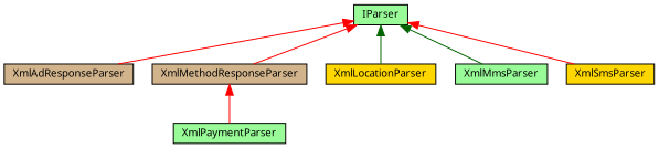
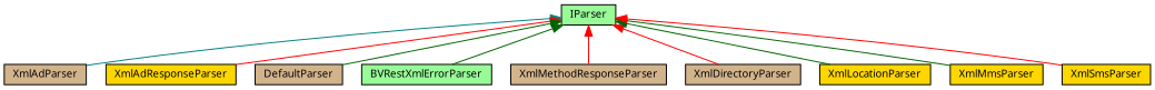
  digraph {
    rankdir=TB
    node [color=black fillcolor=tan fontname="FreeSans.ttf" fontsize=10 shape=record style=filled]
    edge [color=red dir=back fontname="FreeSans.ttf" fontsize=10 labelfontname="FreeSans.ttf" labelfontsize=10 style=solid]
    n1 [fillcolor=palegreen fontcolor=black height=0.2 label=IParser width=0.4]
-   n3 [height=0.2 label=XmlAdResponseParser width=0.4]
+   n2 [height=0.2 label=XmlAdParser width=0.4]
+   n3 [fillcolor=gold height=0.2 label=XmlAdResponseParser width=0.4]
+   n4 [height=0.2 label=DefaultParser width=0.4]
+   n5 [fillcolor=palegreen height=0.2 label=BVRestXmlErrorParser width=0.4]
    n6 [height=0.2 label=XmlMethodResponseParser width=0.4]
+   n7 [height=0.2 label=XmlDirectoryParser width=0.4]
    n8 [fillcolor=gold height=0.2 label=XmlLocationParser width=0.4]
-   n9 [fillcolor=palegreen height=0.2 label=XmlMmsParser width=0.4]
+   n9 [fillcolor=gold height=0.2 label=XmlMmsParser width=0.4]
    n10 [fillcolor=gold height=0.2 label=XmlSmsParser width=0.4]
-   n11 [fillcolor=palegreen height=0.2 label=XmlPaymentParser width=0.4]
+   n1 -> n2 [color=teal]
    n1 -> n3
+   n1 -> n4 [color=darkgreen]
+   n1 -> n5 [color=darkgreen]
    n1 -> n6
+   n1 -> n7
    n1 -> n8 [color=darkgreen]
    n1 -> n9 [color=darkgreen]
    n1 -> n10
-   n6 -> n11
  }
